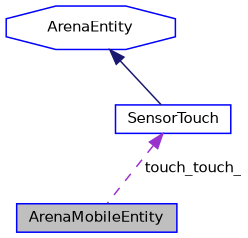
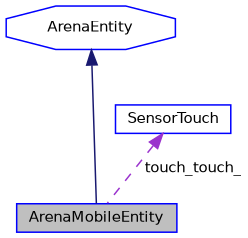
  digraph {
    node [color=blue fillcolor=white fontname=Helvetica fontsize=10 shape=box style=filled]
    edge [dir=back fontname=Helvetica fontsize=10 labelfontname=Helvetica labelfontsize=10]
    n1 [fillcolor=grey75 fontcolor=black height=0.2 label=ArenaMobileEntity width=0.4]
    n2 [height=0.2 label=ArenaEntity shape=octagon width=0.4]
    n3 [height=0.2 label=SensorTouch width=0.4]
-   n2 -> n3 [color=midnightblue style=solid]
+   n2 -> n1 [color=midnightblue style=solid]
    n3 -> n1 [color=darkorchid3 label=" touch_touch_" style=dashed]
  }
